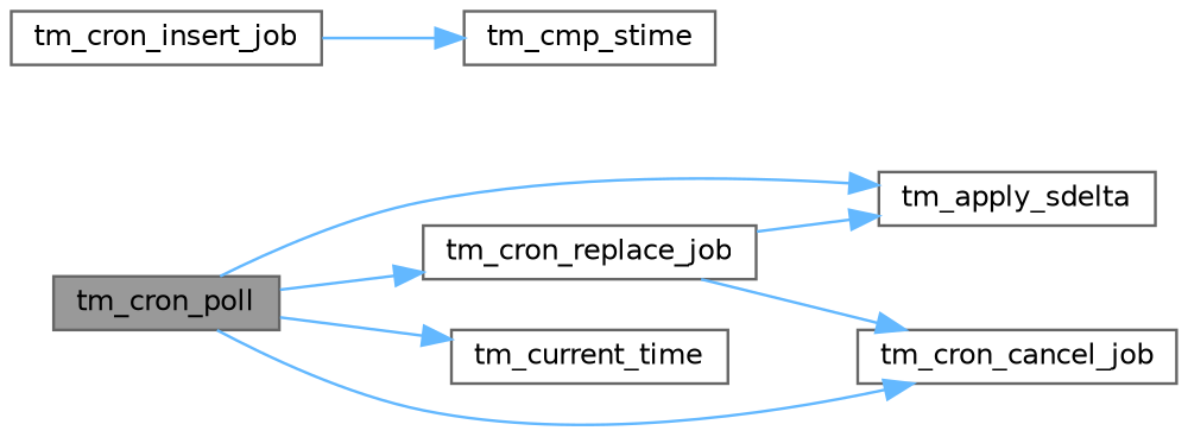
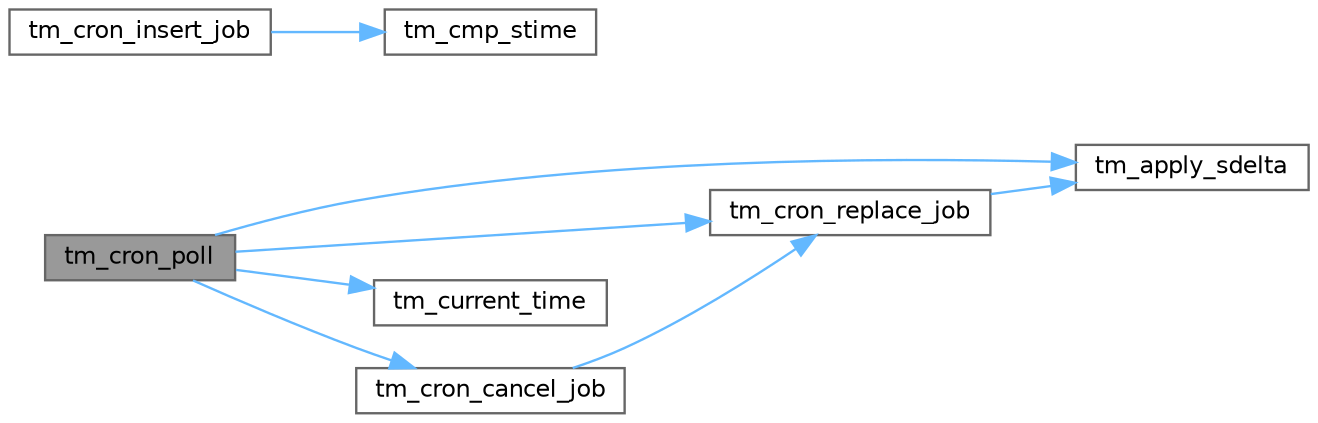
  digraph {
    rankdir=LR
    node [color=grey40 fillcolor=white fontname=Helvetica fontsize=10 shape=box style=filled]
    edge [color=steelblue1 fontname=Helvetica fontsize=10 labelfontname=Helvetica labelfontsize=10 style=solid]
    n1 [color=gray40 fillcolor=grey60 fontcolor=black height=0.2 label=tm_cron_poll width=0.4]
    n2 [height=0.2 label=tm_apply_sdelta width=0.4]
    n3 [height=0.2 label=tm_cron_replace_job width=0.4]
    n4 [height=0.2 label=tm_current_time width=0.4]
    n5 [height=0.2 label=tm_cron_cancel_job width=0.4]
    n6 [height=0.2 label=tm_cmp_stime width=0.4]
    n7 [height=0.2 label=tm_cron_insert_job width=0.4]
    n1 -> n2
    n1 -> n3
    n1 -> n4
    n1 -> n5
    n3 -> n2
-   n3 -> n5
+   n5 -> n3
    n7 -> n6
  }
